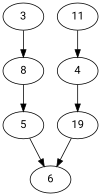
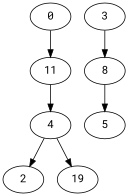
  digraph {
    fontname="Roboto Mono"
    rankdir=TB
    node [fontname="Roboto Mono"]
    edge [fontname="Roboto Mono"]
    n1 [label=4]
    11
+   2
    n4 [label=19]
-   6
    3
    8
    5
+   0
+   n1 -> 2
    n1 -> n4
    11 -> n1
-   n4 -> 6
    3 -> 8
    8 -> 5
-   5 -> 6
+   0 -> 11
  }
